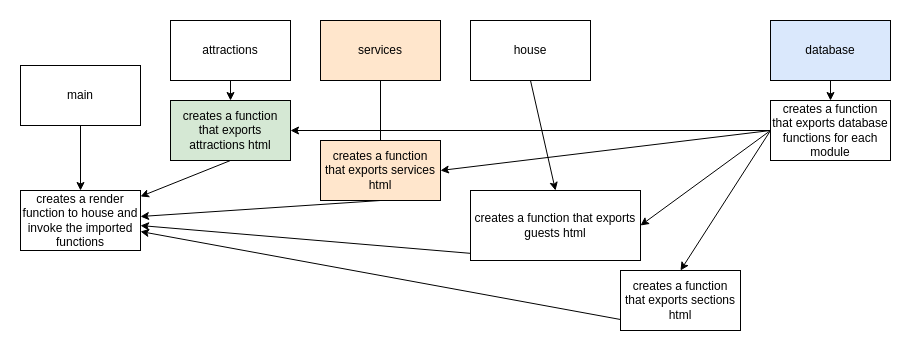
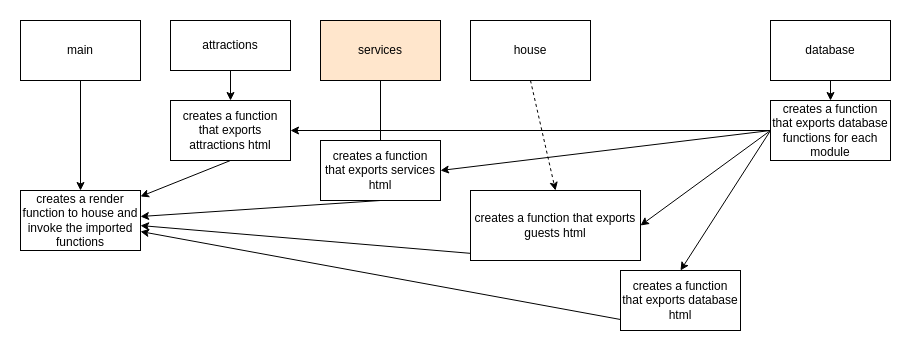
  <mxCell id="0" />
  <mxCell id="1" parent="0" />
  <mxCell id="2" style="edgeStyle=none;html=1;exitX=0.5;exitY=1;exitDx=0;exitDy=0;" edge="1" parent="1" source="3" target="25"><mxGeometry relative="1" as="geometry" /></mxCell>
- <mxCell id="3" value="main" style="rounded=0;whiteSpace=wrap;html=1;" vertex="1" parent="1"><mxGeometry x="20" y="65" width="120" height="60" as="geometry" /></mxCell>
+ <mxCell id="3" value="main" style="rounded=0;whiteSpace=wrap;html=1;" vertex="1" parent="1"><mxGeometry x="20" y="20" width="120" height="60" as="geometry" /></mxCell>
  <mxCell id="4" style="edgeStyle=none;html=1;exitX=0.5;exitY=1;exitDx=0;exitDy=0;" edge="1" parent="1" source="5" target="24"><mxGeometry relative="1" as="geometry" /></mxCell>
- <mxCell id="5" value="database" style="rounded=0;whiteSpace=wrap;html=1;fillColor=#dae8fc;" vertex="1" parent="1"><mxGeometry x="770" y="20" width="120" height="60" as="geometry" /></mxCell>
- <mxCell id="6" style="edgeStyle=none;html=1;exitX=0.5;exitY=1;exitDx=0;exitDy=0;entryX=0.5;entryY=0;entryDx=0;entryDy=0;" edge="1" parent="1" source="7" target="17"><mxGeometry relative="1" as="geometry" /></mxCell>
+ <mxCell id="5" value="database" style="rounded=0;whiteSpace=wrap;html=1;" vertex="1" parent="1"><mxGeometry x="770" y="20" width="120" height="60" as="geometry" /></mxCell>
+ <mxCell id="6" style="edgeStyle=none;html=1;exitX=0.5;exitY=1;exitDx=0;exitDy=0;entryX=0.5;entryY=0;entryDx=0;entryDy=0;dashed=1;" edge="1" parent="1" source="7" target="17"><mxGeometry relative="1" as="geometry" /></mxCell>
  <mxCell id="7" value="house" style="rounded=0;whiteSpace=wrap;html=1;" vertex="1" parent="1"><mxGeometry x="470" y="20" width="120" height="60" as="geometry" /></mxCell>
  <mxCell id="8" value="" style="edgeStyle=none;html=1;" edge="1" parent="1" source="9" target="13"><mxGeometry relative="1" as="geometry" /></mxCell>
- <mxCell id="9" value="attractions" style="rounded=0;whiteSpace=wrap;html=1;" vertex="1" parent="1"><mxGeometry x="170" y="20" width="120" height="60" as="geometry" /></mxCell>
+ <mxCell id="9" value="attractions" style="rounded=0;whiteSpace=wrap;html=1;" vertex="1" parent="1"><mxGeometry x="170" y="20" width="120" height="50" as="geometry" /></mxCell>
  <mxCell id="10" style="edgeStyle=none;html=1;exitX=0.5;exitY=1;exitDx=0;exitDy=0;entryX=0.5;entryY=0;entryDx=0;entryDy=0;endArrow=none;" edge="1" parent="1" source="11" target="15"><mxGeometry relative="1" as="geometry" /></mxCell>
  <mxCell id="11" value="services" style="rounded=0;whiteSpace=wrap;html=1;fillColor=#ffe6cc;" vertex="1" parent="1"><mxGeometry x="320" y="20" width="120" height="60" as="geometry" /></mxCell>
  <mxCell id="12" style="edgeStyle=none;html=1;exitX=0.5;exitY=1;exitDx=0;exitDy=0;" edge="1" parent="1" source="13" target="25"><mxGeometry relative="1" as="geometry" /></mxCell>
- <mxCell id="13" value="creates a function that exports attractions html" style="rounded=0;whiteSpace=wrap;html=1;fillColor=#d5e8d4;" vertex="1" parent="1"><mxGeometry x="170" y="100" width="120" height="60" as="geometry" /></mxCell>
+ <mxCell id="13" value="creates a function that exports attractions html" style="rounded=0;whiteSpace=wrap;html=1;" vertex="1" parent="1"><mxGeometry x="170" y="100" width="120" height="60" as="geometry" /></mxCell>
  <mxCell id="14" style="edgeStyle=none;html=1;exitX=0.5;exitY=1;exitDx=0;exitDy=0;" edge="1" parent="1" source="15" target="25"><mxGeometry relative="1" as="geometry" /></mxCell>
- <mxCell id="15" value="creates a function that exports services html" style="rounded=0;whiteSpace=wrap;html=1;fillColor=#ffe6cc;" vertex="1" parent="1"><mxGeometry x="320" y="140" width="120" height="60" as="geometry" /></mxCell>
+ <mxCell id="15" value="creates a function that exports services html" style="rounded=0;whiteSpace=wrap;html=1;" vertex="1" parent="1"><mxGeometry x="320" y="140" width="120" height="60" as="geometry" /></mxCell>
  <mxCell id="16" style="edgeStyle=none;html=1;exitX=0.5;exitY=1;exitDx=0;exitDy=0;" edge="1" parent="1" source="17" target="25"><mxGeometry relative="1" as="geometry" /></mxCell>
  <mxCell id="17" value="creates a function that exports guests html" style="rounded=0;whiteSpace=wrap;html=1;" vertex="1" parent="1"><mxGeometry x="470" y="190" width="170" height="70" as="geometry" /></mxCell>
  <mxCell id="18" style="edgeStyle=none;html=1;exitX=0.5;exitY=1;exitDx=0;exitDy=0;" edge="1" parent="1" source="19" target="25"><mxGeometry relative="1" as="geometry" /></mxCell>
- <mxCell id="19" value="creates a function that exports sections html" style="rounded=0;whiteSpace=wrap;html=1;" vertex="1" parent="1"><mxGeometry x="620" y="270" width="120" height="60" as="geometry" /></mxCell>
+ <mxCell id="19" value="creates a function that exports database html" style="rounded=0;whiteSpace=wrap;html=1;" vertex="1" parent="1"><mxGeometry x="620" y="270" width="120" height="60" as="geometry" /></mxCell>
  <mxCell id="20" style="edgeStyle=none;html=1;exitX=0;exitY=0.5;exitDx=0;exitDy=0;" edge="1" parent="1" source="24" target="13"><mxGeometry relative="1" as="geometry" /></mxCell>
  <mxCell id="21" style="edgeStyle=none;html=1;exitX=0;exitY=0.5;exitDx=0;exitDy=0;entryX=1;entryY=0.5;entryDx=0;entryDy=0;" edge="1" parent="1" source="24" target="15"><mxGeometry relative="1" as="geometry" /></mxCell>
  <mxCell id="22" style="edgeStyle=none;html=1;exitX=0;exitY=0.5;exitDx=0;exitDy=0;entryX=1;entryY=0.5;entryDx=0;entryDy=0;" edge="1" parent="1" source="24" target="17"><mxGeometry relative="1" as="geometry" /></mxCell>
  <mxCell id="23" style="edgeStyle=none;html=1;exitX=0;exitY=0.5;exitDx=0;exitDy=0;entryX=0.5;entryY=0;entryDx=0;entryDy=0;" edge="1" parent="1" source="24" target="19"><mxGeometry relative="1" as="geometry" /></mxCell>
  <mxCell id="24" value="creates a function that exports database functions for each module" style="rounded=0;whiteSpace=wrap;html=1;" vertex="1" parent="1"><mxGeometry x="770" y="100" width="120" height="60" as="geometry" /></mxCell>
  <mxCell id="25" value="creates a render function to house and invoke the imported functions" style="rounded=0;whiteSpace=wrap;html=1;" vertex="1" parent="1"><mxGeometry x="20" y="190" width="120" height="60" as="geometry" /></mxCell>
